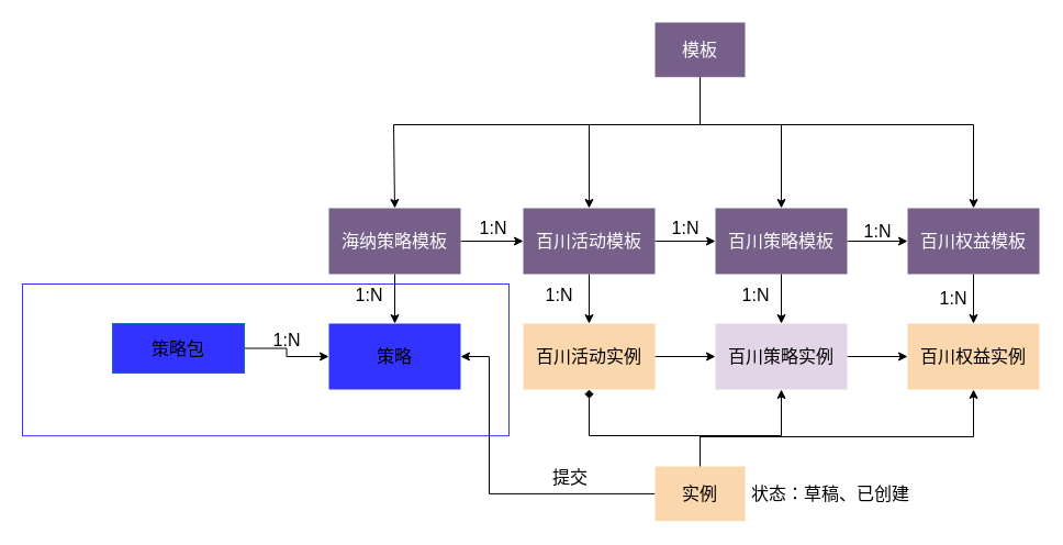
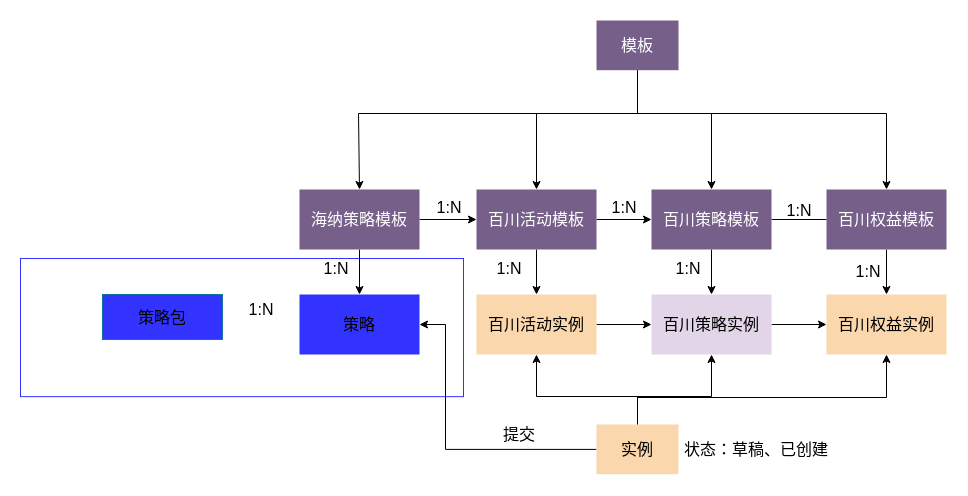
  <mxCell id="0" />
  <mxCell id="1" parent="0" />
  <mxCell id="2" value="" style="rounded=0;whiteSpace=wrap;html=1;shadow=0;glass=0;sketch=0;fontSize=16;container=1;strokeColor=#3333FF;" vertex="1" parent="1"><mxGeometry x="20" y="258" width="443" height="138.15" as="geometry"><mxRectangle x="-359" y="273" width="50" height="44" as="alternateBounds" /></mxGeometry></mxCell>
  <mxCell id="3" value="1:N" style="text;html=1;strokeColor=none;fillColor=none;align=center;verticalAlign=middle;whiteSpace=wrap;rounded=0;shadow=0;glass=0;sketch=0;fontSize=16;" vertex="1" parent="2"><mxGeometry x="286" y="-5" width="60" height="30" as="geometry" /></mxCell>
  <mxCell id="4" value="" style="edgeStyle=orthogonalEdgeStyle;rounded=0;orthogonalLoop=1;jettySize=auto;html=1;fontSize=16;" edge="1" parent="1" source="8" target="14"><mxGeometry relative="1" as="geometry"><Array as="points"><mxPoint x="637" y="113" /><mxPoint x="536" y="113" /></Array></mxGeometry></mxCell>
  <mxCell id="5" style="edgeStyle=orthogonalEdgeStyle;rounded=0;orthogonalLoop=1;jettySize=auto;html=1;entryX=0.5;entryY=0;entryDx=0;entryDy=0;fontSize=16;" edge="1" parent="1" source="8" target="11"><mxGeometry relative="1" as="geometry"><Array as="points"><mxPoint x="637" y="113" /><mxPoint x="358" y="113" /><mxPoint x="358" y="189" /></Array></mxGeometry></mxCell>
  <mxCell id="6" style="edgeStyle=orthogonalEdgeStyle;rounded=0;orthogonalLoop=1;jettySize=auto;html=1;entryX=0.5;entryY=0;entryDx=0;entryDy=0;fontSize=16;" edge="1" parent="1" source="8" target="17"><mxGeometry relative="1" as="geometry"><Array as="points"><mxPoint x="637" y="113" /><mxPoint x="711" y="113" /></Array></mxGeometry></mxCell>
  <mxCell id="7" style="edgeStyle=orthogonalEdgeStyle;rounded=0;orthogonalLoop=1;jettySize=auto;html=1;entryX=0.5;entryY=0;entryDx=0;entryDy=0;fontSize=16;" edge="1" parent="1" source="8" target="19"><mxGeometry relative="1" as="geometry"><Array as="points"><mxPoint x="637" y="113" /><mxPoint x="886" y="113" /></Array></mxGeometry></mxCell>
  <mxCell id="8" value="&lt;font style=&quot;font-size: 16px;&quot;&gt;模板&lt;/font&gt;" style="rounded=0;whiteSpace=wrap;html=1;fillColor=#76608a;fontColor=#ffffff;strokeColor=none;" vertex="1" parent="1"><mxGeometry x="596" y="20.002" width="82" height="49.688" as="geometry" /></mxCell>
  <mxCell id="9" value="" style="edgeStyle=orthogonalEdgeStyle;rounded=0;orthogonalLoop=1;jettySize=auto;html=1;fontSize=16;" edge="1" parent="1" source="11" target="14"><mxGeometry relative="1" as="geometry" /></mxCell>
  <mxCell id="10" value="" style="edgeStyle=orthogonalEdgeStyle;rounded=0;orthogonalLoop=1;jettySize=auto;html=1;fontSize=16;entryX=0.5;entryY=0;entryDx=0;entryDy=0;" edge="1" parent="1" source="11" target="36"><mxGeometry relative="1" as="geometry"><mxPoint x="365.059" y="332" as="targetPoint" /></mxGeometry></mxCell>
  <mxCell id="11" value="&lt;span style=&quot;font-size: 16px;&quot;&gt;海纳策略&lt;/span&gt;&lt;span style=&quot;font-size: 16px;&quot;&gt;模板&lt;/span&gt;" style="rounded=0;whiteSpace=wrap;html=1;fillColor=#76608a;fontColor=#ffffff;strokeColor=none;flipH=0;flipV=1;" vertex="1" parent="1"><mxGeometry x="299" y="189" width="120" height="60" as="geometry" /></mxCell>
  <mxCell id="12" value="" style="edgeStyle=orthogonalEdgeStyle;rounded=0;orthogonalLoop=1;jettySize=auto;html=1;fontSize=16;" edge="1" parent="1" source="14" target="17"><mxGeometry relative="1" as="geometry" /></mxCell>
  <mxCell id="13" value="" style="edgeStyle=orthogonalEdgeStyle;rounded=0;orthogonalLoop=1;jettySize=auto;html=1;fontSize=16;" edge="1" parent="1" source="14" target="32"><mxGeometry relative="1" as="geometry" /></mxCell>
  <mxCell id="14" value="&lt;span style=&quot;font-size: 16px;&quot;&gt;百川活动&lt;/span&gt;&lt;span style=&quot;font-size: 16px;&quot;&gt;模板&lt;/span&gt;" style="rounded=0;whiteSpace=wrap;html=1;fillColor=#76608a;fontColor=#ffffff;strokeColor=none;flipH=0;flipV=1;" vertex="1" parent="1"><mxGeometry x="476" y="189" width="120" height="60" as="geometry" /></mxCell>
- <mxCell id="15" value="" style="edgeStyle=orthogonalEdgeStyle;rounded=0;orthogonalLoop=1;jettySize=auto;html=1;fontSize=16;" edge="1" parent="1" source="17" target="19"><mxGeometry relative="1" as="geometry" /></mxCell>
+ <mxCell id="15" value="" style="edgeStyle=orthogonalEdgeStyle;rounded=0;orthogonalLoop=1;jettySize=auto;html=1;fontSize=16;endArrow=none;" edge="1" parent="1" source="17" target="19"><mxGeometry relative="1" as="geometry" /></mxCell>
  <mxCell id="16" value="" style="edgeStyle=orthogonalEdgeStyle;rounded=0;orthogonalLoop=1;jettySize=auto;html=1;fontSize=16;" edge="1" parent="1" source="17" target="29"><mxGeometry relative="1" as="geometry" /></mxCell>
  <mxCell id="17" value="&lt;span style=&quot;font-size: 16px;&quot;&gt;百川策略模板&lt;/span&gt;" style="rounded=0;whiteSpace=wrap;html=1;fillColor=#76608a;fontColor=#ffffff;strokeColor=none;flipH=0;flipV=1;" vertex="1" parent="1"><mxGeometry x="651" y="189" width="120" height="60" as="geometry" /></mxCell>
  <mxCell id="18" value="" style="edgeStyle=orthogonalEdgeStyle;rounded=0;orthogonalLoop=1;jettySize=auto;html=1;fontSize=16;" edge="1" parent="1" source="19" target="30"><mxGeometry relative="1" as="geometry" /></mxCell>
  <mxCell id="19" value="&lt;span style=&quot;font-size: 16px;&quot;&gt;百川权益模板&lt;/span&gt;" style="rounded=0;whiteSpace=wrap;html=1;align=center;fillColor=#76608a;fontColor=#ffffff;strokeColor=none;flipH=0;flipV=1;" vertex="1" parent="1"><mxGeometry x="826" y="189" width="120" height="60" as="geometry" /></mxCell>
  <mxCell id="20" value="1:N" style="text;html=1;strokeColor=none;fillColor=none;align=center;verticalAlign=middle;whiteSpace=wrap;rounded=0;shadow=0;glass=0;sketch=0;fontSize=16;" vertex="1" parent="1"><mxGeometry x="769" y="195" width="60" height="30" as="geometry" /></mxCell>
  <mxCell id="21" value="1:N" style="text;html=1;strokeColor=none;fillColor=none;align=center;verticalAlign=middle;whiteSpace=wrap;rounded=0;shadow=0;glass=0;sketch=0;fontSize=16;" vertex="1" parent="1"><mxGeometry x="594" y="192" width="60" height="30" as="geometry" /></mxCell>
  <mxCell id="22" value="1:N" style="text;html=1;strokeColor=none;fillColor=none;align=center;verticalAlign=middle;whiteSpace=wrap;rounded=0;shadow=0;glass=0;sketch=0;fontSize=16;" vertex="1" parent="1"><mxGeometry x="419" y="192" width="60" height="30" as="geometry" /></mxCell>
- <mxCell id="23" value="" style="edgeStyle=orthogonalEdgeStyle;rounded=0;orthogonalLoop=1;jettySize=auto;html=1;fontSize=16;entryX=0.5;entryY=1;entryDx=0;entryDy=0;exitX=0.5;exitY=0;exitDx=0;exitDy=0;endArrow=diamond;" edge="1" source="27" target="32" parent="1"><mxGeometry relative="1" as="geometry"><mxPoint x="626" y="438" as="sourcePoint" /><mxPoint x="549.059" y="392" as="targetPoint" /><Array as="points"><mxPoint x="637" y="396" /><mxPoint x="536" y="396" /></Array></mxGeometry></mxCell>
+ <mxCell id="23" value="" style="edgeStyle=orthogonalEdgeStyle;rounded=0;orthogonalLoop=1;jettySize=auto;html=1;fontSize=16;entryX=0.5;entryY=1;entryDx=0;entryDy=0;exitX=0.5;exitY=0;exitDx=0;exitDy=0;" edge="1" source="27" target="32" parent="1"><mxGeometry relative="1" as="geometry"><mxPoint x="626" y="438" as="sourcePoint" /><mxPoint x="549.059" y="392" as="targetPoint" /><Array as="points"><mxPoint x="637" y="396" /><mxPoint x="536" y="396" /></Array></mxGeometry></mxCell>
  <mxCell id="24" style="edgeStyle=orthogonalEdgeStyle;rounded=0;orthogonalLoop=1;jettySize=auto;html=1;entryX=0.5;entryY=1;entryDx=0;entryDy=0;fontSize=16;" edge="1" parent="1" source="27" target="29"><mxGeometry relative="1" as="geometry"><Array as="points"><mxPoint x="637" y="396" /><mxPoint x="711" y="396" /></Array></mxGeometry></mxCell>
  <mxCell id="25" style="edgeStyle=orthogonalEdgeStyle;rounded=0;orthogonalLoop=1;jettySize=auto;html=1;fontSize=16;entryX=1;entryY=0.5;entryDx=0;entryDy=0;" edge="1" parent="1" source="27" target="36"><mxGeometry relative="1" as="geometry"><Array as="points"><mxPoint x="445" y="449" /><mxPoint x="445" y="324" /></Array></mxGeometry></mxCell>
  <mxCell id="26" style="edgeStyle=orthogonalEdgeStyle;rounded=0;orthogonalLoop=1;jettySize=auto;html=1;fontSize=16;" edge="1" parent="1" source="27" target="30"><mxGeometry relative="1" as="geometry"><Array as="points"><mxPoint x="637" y="397" /><mxPoint x="886" y="397" /></Array></mxGeometry></mxCell>
  <mxCell id="27" value="&lt;font style=&quot;font-size: 16px;&quot;&gt;实例&lt;/font&gt;" style="rounded=0;whiteSpace=wrap;html=1;fillColor=#fad7ac;strokeColor=none;" vertex="1" parent="1"><mxGeometry x="596" y="424.003" width="82" height="49.688" as="geometry" /></mxCell>
  <mxCell id="28" value="" style="edgeStyle=orthogonalEdgeStyle;rounded=0;orthogonalLoop=1;jettySize=auto;html=1;fontSize=16;" edge="1" source="29" target="30" parent="1"><mxGeometry relative="1" as="geometry"><mxPoint x="832" y="362" as="targetPoint" /></mxGeometry></mxCell>
  <mxCell id="29" value="&lt;span style=&quot;font-size: 16px;&quot;&gt;百川策略实例&lt;/span&gt;" style="rounded=0;whiteSpace=wrap;html=1;fillColor=#e1d5e7;strokeColor=none;flipH=0;flipV=1;" vertex="1" parent="1"><mxGeometry x="651" y="294" width="120" height="60" as="geometry" /></mxCell>
  <mxCell id="30" value="&lt;span style=&quot;font-size: 16px;&quot;&gt;百川权益实例&lt;/span&gt;" style="rounded=0;whiteSpace=wrap;html=1;align=center;fillColor=#fad7ac;strokeColor=none;flipH=0;flipV=1;" vertex="1" parent="1"><mxGeometry x="826" y="294" width="120" height="60" as="geometry" /></mxCell>
  <mxCell id="31" value="" style="edgeStyle=orthogonalEdgeStyle;rounded=0;orthogonalLoop=1;jettySize=auto;html=1;fontSize=16;" edge="1" parent="1" source="32" target="29"><mxGeometry relative="1" as="geometry" /></mxCell>
  <mxCell id="32" value="&lt;span style=&quot;font-size: 16px;&quot;&gt;百川活动实例&lt;/span&gt;" style="rounded=0;whiteSpace=wrap;html=1;fillColor=#fad7ac;strokeColor=none;flipH=0;flipV=1;" vertex="1" parent="1"><mxGeometry x="476" y="294" width="120" height="60" as="geometry" /></mxCell>
  <mxCell id="33" value="1:N" style="text;html=1;strokeColor=none;fillColor=none;align=center;verticalAlign=middle;whiteSpace=wrap;rounded=0;shadow=0;glass=0;sketch=0;fontSize=16;" vertex="1" parent="1"><mxGeometry x="838" y="256" width="60" height="30" as="geometry" /></mxCell>
  <mxCell id="34" value="1:N" style="text;html=1;strokeColor=none;fillColor=none;align=center;verticalAlign=middle;whiteSpace=wrap;rounded=0;shadow=0;glass=0;sketch=0;fontSize=16;" vertex="1" parent="1"><mxGeometry x="658" y="253" width="60" height="30" as="geometry" /></mxCell>
  <mxCell id="35" value="1:N" style="text;html=1;strokeColor=none;fillColor=none;align=center;verticalAlign=middle;whiteSpace=wrap;rounded=0;shadow=0;glass=0;sketch=0;fontSize=16;" vertex="1" parent="1"><mxGeometry x="479" y="253" width="60" height="30" as="geometry" /></mxCell>
  <mxCell id="36" value="&lt;span style=&quot;font-size: 16px;&quot;&gt;策略&lt;/span&gt;" style="rounded=0;whiteSpace=wrap;html=1;fillColor=#3333FF;strokeColor=none;flipH=0;flipV=1;" vertex="1" parent="1"><mxGeometry x="299" y="294" width="120" height="60" as="geometry" /></mxCell>
- <mxCell id="37" value="" style="edgeStyle=orthogonalEdgeStyle;rounded=0;orthogonalLoop=1;jettySize=auto;html=1;fontSize=16;" edge="1" parent="1" source="38" target="36"><mxGeometry relative="1" as="geometry" /></mxCell>
  <mxCell id="38" value="&lt;span style=&quot;font-size: 16px;&quot;&gt;策略包&lt;/span&gt;" style="rounded=0;whiteSpace=wrap;html=1;fillColor=#3333FF;strokeColor=#10739e;flipH=0;flipV=1;" vertex="1" parent="1"><mxGeometry x="102" y="294" width="120" height="45" as="geometry" /></mxCell>
  <mxCell id="39" value="状态：草稿、已创建" style="text;html=1;strokeColor=none;fillColor=none;align=center;verticalAlign=middle;whiteSpace=wrap;rounded=0;shadow=0;glass=0;sketch=0;fontSize=16;" vertex="1" parent="1"><mxGeometry x="683" y="429.85" width="146" height="38" as="geometry" /></mxCell>
  <mxCell id="40" value="提交" style="text;html=1;strokeColor=none;fillColor=none;align=center;verticalAlign=middle;whiteSpace=wrap;rounded=0;shadow=0;glass=0;sketch=0;fontSize=16;" vertex="1" parent="1"><mxGeometry x="489" y="419" width="60" height="30" as="geometry" /></mxCell>
  <mxCell id="41" value="1:N" style="text;html=1;strokeColor=none;fillColor=none;align=center;verticalAlign=middle;whiteSpace=wrap;rounded=0;shadow=0;glass=0;sketch=0;fontSize=16;" vertex="1" parent="1"><mxGeometry x="231" y="294" width="60" height="30" as="geometry" /></mxCell>
